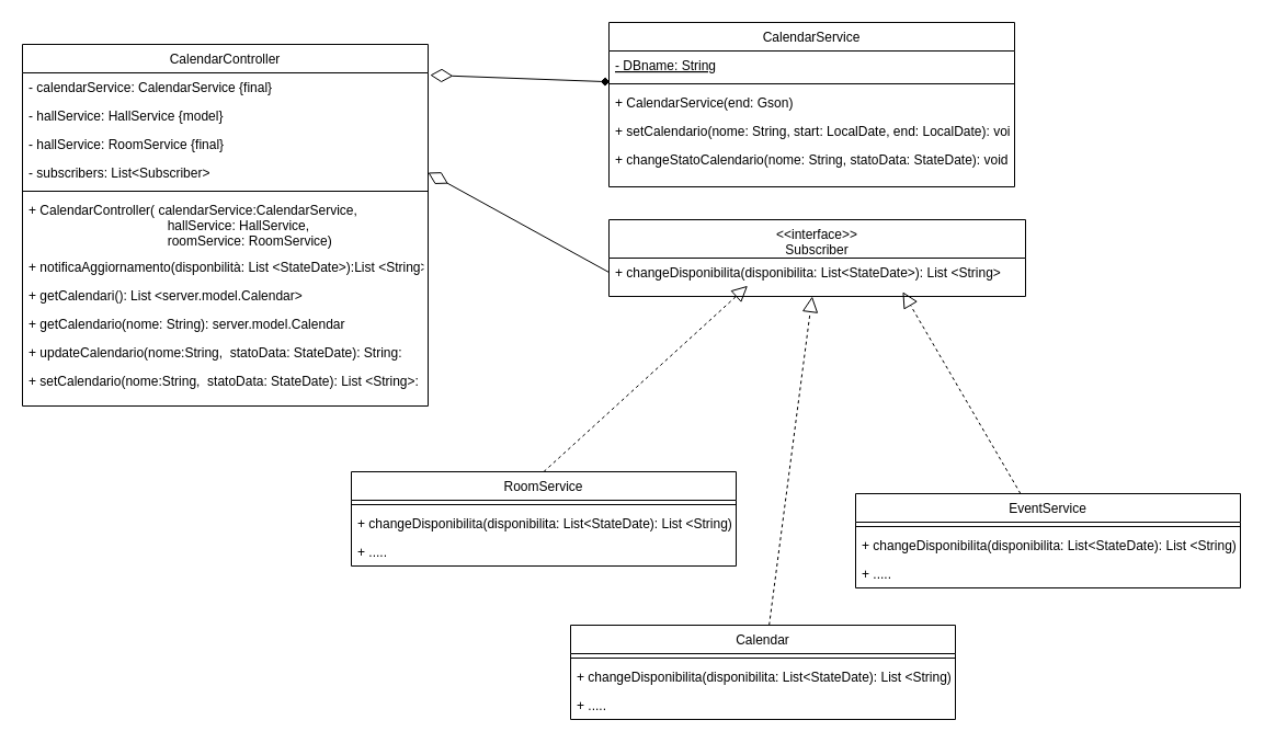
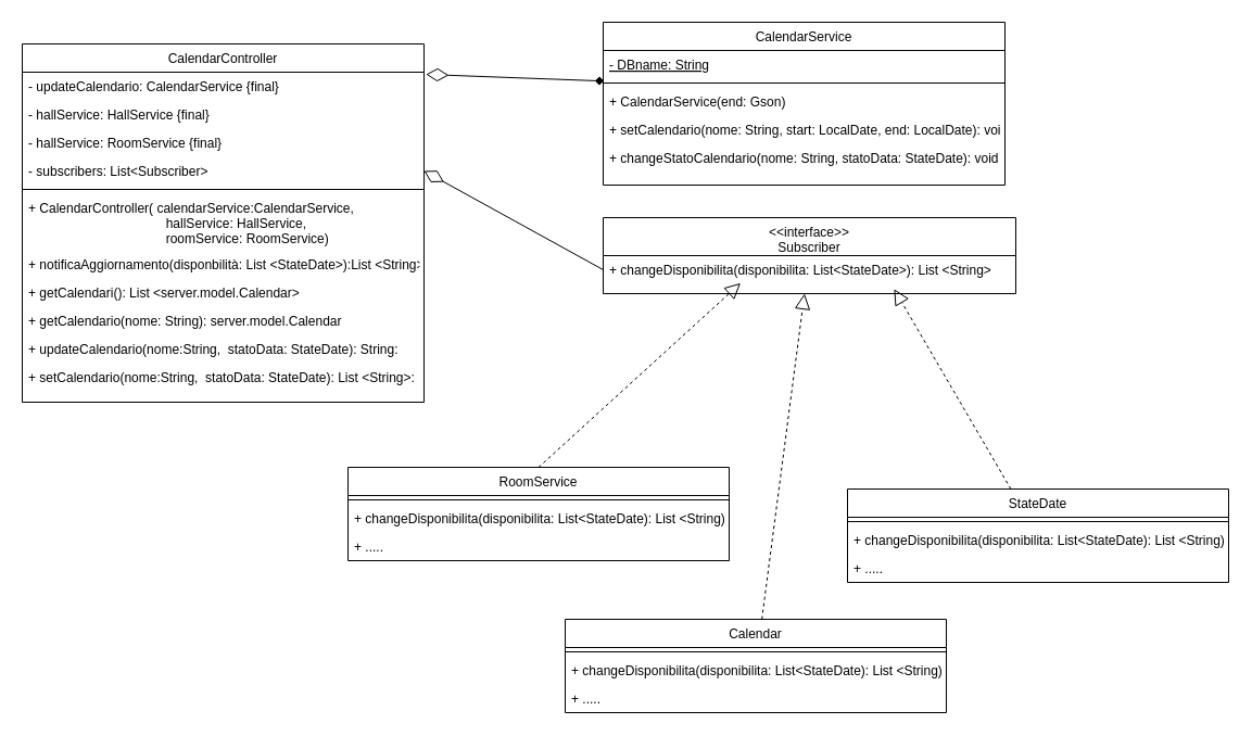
  <mxCell id="0" />
  <mxCell id="1" parent="0" />
  <mxCell id="2" value="&lt;&lt;interface&gt;&gt; &#10;Subscriber" style="swimlane;fontStyle=0;align=center;verticalAlign=top;childLayout=stackLayout;horizontal=1;startSize=35;horizontalStack=0;resizeParent=1;resizeLast=0;collapsible=1;marginBottom=0;rounded=0;shadow=0;strokeWidth=1;" parent="1" vertex="1"><mxGeometry x="555" y="200" width="380" height="70" as="geometry"><mxRectangle x="130" y="380" width="160" height="26" as="alternateBounds" /></mxGeometry></mxCell>
  <mxCell id="3" value="+ changeDisponibilita(disponibilita: List&lt;StateDate&gt;): List &lt;String&gt;" style="text;align=left;verticalAlign=top;spacingLeft=4;spacingRight=4;overflow=hidden;rotatable=0;points=[[0,0.5],[1,0.5]];portConstraint=eastwest;" parent="2" vertex="1"><mxGeometry y="35" width="380" height="26" as="geometry" /></mxCell>
  <mxCell id="4" value="" style="endArrow=block;dashed=1;endFill=0;endSize=12;html=1;rounded=0;exitX=0.5;exitY=0;exitDx=0;exitDy=0;entryX=0.333;entryY=0.973;entryDx=0;entryDy=0;entryPerimeter=0;" parent="1" source="24" target="3" edge="1"><mxGeometry width="160" relative="1" as="geometry"><mxPoint x="480.593" y="443" as="sourcePoint" /><mxPoint x="650" y="120" as="targetPoint" /></mxGeometry></mxCell>
  <mxCell id="5" value="Calendar" style="swimlane;fontStyle=0;align=center;verticalAlign=top;childLayout=stackLayout;horizontal=1;startSize=26;horizontalStack=0;resizeParent=1;resizeLast=0;collapsible=1;marginBottom=0;rounded=0;shadow=0;strokeWidth=1;" parent="1" vertex="1"><mxGeometry x="520" y="570" width="351" height="86" as="geometry"><mxRectangle x="230" y="140" width="160" height="26" as="alternateBounds" /></mxGeometry></mxCell>
  <mxCell id="6" value="" style="line;html=1;strokeWidth=1;align=left;verticalAlign=middle;spacingTop=-1;spacingLeft=3;spacingRight=3;rotatable=0;labelPosition=right;points=[];portConstraint=eastwest;" parent="5" vertex="1"><mxGeometry y="26" width="351" height="8" as="geometry" /></mxCell>
  <mxCell id="7" value="+ changeDisponibilita(disponibilita: List&lt;StateDate): List &lt;String)" style="text;align=left;verticalAlign=top;spacingLeft=4;spacingRight=4;overflow=hidden;rotatable=0;points=[[0,0.5],[1,0.5]];portConstraint=eastwest;" parent="5" vertex="1"><mxGeometry y="34" width="351" height="26" as="geometry" /></mxCell>
  <mxCell id="8" value="+ ....." style="text;align=left;verticalAlign=top;spacingLeft=4;spacingRight=4;overflow=hidden;rotatable=0;points=[[0,0.5],[1,0.5]];portConstraint=eastwest;" parent="5" vertex="1"><mxGeometry y="60" width="351" height="26" as="geometry" /></mxCell>
  <mxCell id="9" value="" style="endArrow=block;dashed=1;endFill=0;endSize=12;html=1;rounded=0;" parent="1" source="5" target="2" edge="1"><mxGeometry width="160" relative="1" as="geometry"><mxPoint x="950" y="828" as="sourcePoint" /><mxPoint x="648" y="943" as="targetPoint" /></mxGeometry></mxCell>
  <mxCell id="10" value="" style="endArrow=block;dashed=1;endFill=0;endSize=12;html=1;rounded=0;entryX=0.705;entryY=1.184;entryDx=0;entryDy=0;entryPerimeter=0;" parent="1" source="28" target="3" edge="1"><mxGeometry width="160" relative="1" as="geometry"><mxPoint x="900" y="440" as="sourcePoint" /><mxPoint x="1160" y="550" as="targetPoint" /></mxGeometry></mxCell>
  <mxCell id="11" value="" style="endArrow=none;html=1;rounded=0;startArrow=diamondThin;startFill=0;startSize=18;entryX=0;entryY=0.5;entryDx=0;entryDy=0;exitX=1;exitY=0.5;exitDx=0;exitDy=0;" parent="1" source="16" target="3" edge="1"><mxGeometry width="50" height="50" relative="1" as="geometry"><mxPoint x="390" y="105" as="sourcePoint" /><mxPoint x="550" y="100" as="targetPoint" /></mxGeometry></mxCell>
  <mxCell id="12" value="CalendarController" style="swimlane;fontStyle=0;align=center;verticalAlign=top;childLayout=stackLayout;horizontal=1;startSize=26;horizontalStack=0;resizeParent=1;resizeLast=0;collapsible=1;marginBottom=0;rounded=0;shadow=0;strokeWidth=1;" vertex="1" parent="1"><mxGeometry x="20" y="40" width="370" height="330" as="geometry"><mxRectangle x="230" y="140" width="160" height="26" as="alternateBounds" /></mxGeometry></mxCell>
- <mxCell id="13" value="- calendarService: CalendarService {final}" style="text;align=left;verticalAlign=top;spacingLeft=4;spacingRight=4;overflow=hidden;rotatable=0;points=[[0,0.5],[1,0.5]];portConstraint=eastwest;fontStyle=0" vertex="1" parent="12"><mxGeometry y="26" width="370" height="26" as="geometry" /></mxCell>
- <mxCell id="14" value="- hallService: HallService {model}" style="text;align=left;verticalAlign=top;spacingLeft=4;spacingRight=4;overflow=hidden;rotatable=0;points=[[0,0.5],[1,0.5]];portConstraint=eastwest;fontStyle=0" vertex="1" parent="12"><mxGeometry y="52" width="370" height="26" as="geometry" /></mxCell>
+ <mxCell id="13" value="- updateCalendario: CalendarService {final}" style="text;align=left;verticalAlign=top;spacingLeft=4;spacingRight=4;overflow=hidden;rotatable=0;points=[[0,0.5],[1,0.5]];portConstraint=eastwest;fontStyle=0" vertex="1" parent="12"><mxGeometry y="26" width="370" height="26" as="geometry" /></mxCell>
+ <mxCell id="14" value="- hallService: HallService {final}" style="text;align=left;verticalAlign=top;spacingLeft=4;spacingRight=4;overflow=hidden;rotatable=0;points=[[0,0.5],[1,0.5]];portConstraint=eastwest;fontStyle=0" vertex="1" parent="12"><mxGeometry y="52" width="370" height="26" as="geometry" /></mxCell>
  <mxCell id="15" value="- hallService: RoomService {final}" style="text;align=left;verticalAlign=top;spacingLeft=4;spacingRight=4;overflow=hidden;rotatable=0;points=[[0,0.5],[1,0.5]];portConstraint=eastwest;fontStyle=0" vertex="1" parent="12"><mxGeometry y="78" width="370" height="26" as="geometry" /></mxCell>
  <mxCell id="16" value="- subscribers: List&lt;Subscriber&gt;" style="text;align=left;verticalAlign=top;spacingLeft=4;spacingRight=4;overflow=hidden;rotatable=0;points=[[0,0.5],[1,0.5]];portConstraint=eastwest;fontStyle=0" vertex="1" parent="12"><mxGeometry y="104" width="370" height="26" as="geometry" /></mxCell>
  <mxCell id="17" value="" style="line;html=1;strokeWidth=1;align=left;verticalAlign=middle;spacingTop=-1;spacingLeft=3;spacingRight=3;rotatable=0;labelPosition=right;points=[];portConstraint=eastwest;" vertex="1" parent="12"><mxGeometry y="130" width="370" height="8" as="geometry" /></mxCell>
  <mxCell id="18" value="+ CalendarController( calendarService:CalendarService, &#10;                                      hallService: HallService,&#10;                                      roomService: RoomService)" style="text;align=left;verticalAlign=top;spacingLeft=4;spacingRight=4;overflow=hidden;rotatable=0;points=[[0,0.5],[1,0.5]];portConstraint=eastwest;" vertex="1" parent="12"><mxGeometry y="138" width="370" height="52" as="geometry" /></mxCell>
  <mxCell id="19" value="+ notificaAggiornamento(disponbilità: List &lt;StateDate&gt;):List &lt;String&gt;" style="text;align=left;verticalAlign=top;spacingLeft=4;spacingRight=4;overflow=hidden;rotatable=0;points=[[0,0.5],[1,0.5]];portConstraint=eastwest;fontStyle=0" vertex="1" parent="12"><mxGeometry y="190" width="370" height="26" as="geometry" /></mxCell>
  <mxCell id="20" value="+ getCalendari(): List &lt;server.model.Calendar&gt;" style="text;align=left;verticalAlign=top;spacingLeft=4;spacingRight=4;overflow=hidden;rotatable=0;points=[[0,0.5],[1,0.5]];portConstraint=eastwest;" vertex="1" parent="12"><mxGeometry y="216" width="370" height="26" as="geometry" /></mxCell>
  <mxCell id="21" value="+ getCalendario(nome: String): server.model.Calendar" style="text;align=left;verticalAlign=top;spacingLeft=4;spacingRight=4;overflow=hidden;rotatable=0;points=[[0,0.5],[1,0.5]];portConstraint=eastwest;" vertex="1" parent="12"><mxGeometry y="242" width="370" height="26" as="geometry" /></mxCell>
  <mxCell id="22" value="+ updateCalendario(nome:String,  statoData: StateDate): String: " style="text;align=left;verticalAlign=top;spacingLeft=4;spacingRight=4;overflow=hidden;rotatable=0;points=[[0,0.5],[1,0.5]];portConstraint=eastwest;" vertex="1" parent="12"><mxGeometry y="268" width="370" height="26" as="geometry" /></mxCell>
  <mxCell id="23" value="+ setCalendario(nome:String,  statoData: StateDate): List &lt;String&gt;: " style="text;align=left;verticalAlign=top;spacingLeft=4;spacingRight=4;overflow=hidden;rotatable=0;points=[[0,0.5],[1,0.5]];portConstraint=eastwest;" vertex="1" parent="12"><mxGeometry y="294" width="370" height="26" as="geometry" /></mxCell>
  <mxCell id="24" value="RoomService" style="swimlane;fontStyle=0;align=center;verticalAlign=top;childLayout=stackLayout;horizontal=1;startSize=26;horizontalStack=0;resizeParent=1;resizeLast=0;collapsible=1;marginBottom=0;rounded=0;shadow=0;strokeWidth=1;" vertex="1" parent="1"><mxGeometry x="320" y="430" width="351" height="86" as="geometry"><mxRectangle x="230" y="140" width="160" height="26" as="alternateBounds" /></mxGeometry></mxCell>
  <mxCell id="25" value="" style="line;html=1;strokeWidth=1;align=left;verticalAlign=middle;spacingTop=-1;spacingLeft=3;spacingRight=3;rotatable=0;labelPosition=right;points=[];portConstraint=eastwest;" vertex="1" parent="24"><mxGeometry y="26" width="351" height="8" as="geometry" /></mxCell>
  <mxCell id="26" value="+ changeDisponibilita(disponibilita: List&lt;StateDate): List &lt;String)" style="text;align=left;verticalAlign=top;spacingLeft=4;spacingRight=4;overflow=hidden;rotatable=0;points=[[0,0.5],[1,0.5]];portConstraint=eastwest;" vertex="1" parent="24"><mxGeometry y="34" width="351" height="26" as="geometry" /></mxCell>
  <mxCell id="27" value="+ ....." style="text;align=left;verticalAlign=top;spacingLeft=4;spacingRight=4;overflow=hidden;rotatable=0;points=[[0,0.5],[1,0.5]];portConstraint=eastwest;" vertex="1" parent="24"><mxGeometry y="60" width="351" height="26" as="geometry" /></mxCell>
- <mxCell id="28" value="EventService" style="swimlane;fontStyle=0;align=center;verticalAlign=top;childLayout=stackLayout;horizontal=1;startSize=26;horizontalStack=0;resizeParent=1;resizeLast=0;collapsible=1;marginBottom=0;rounded=0;shadow=0;strokeWidth=1;" vertex="1" parent="1"><mxGeometry x="780" y="450" width="351" height="86" as="geometry"><mxRectangle x="230" y="140" width="160" height="26" as="alternateBounds" /></mxGeometry></mxCell>
+ <mxCell id="28" value="StateDate" style="swimlane;fontStyle=0;align=center;verticalAlign=top;childLayout=stackLayout;horizontal=1;startSize=26;horizontalStack=0;resizeParent=1;resizeLast=0;collapsible=1;marginBottom=0;rounded=0;shadow=0;strokeWidth=1;" vertex="1" parent="1"><mxGeometry x="780" y="450" width="351" height="86" as="geometry"><mxRectangle x="230" y="140" width="160" height="26" as="alternateBounds" /></mxGeometry></mxCell>
  <mxCell id="29" value="" style="line;html=1;strokeWidth=1;align=left;verticalAlign=middle;spacingTop=-1;spacingLeft=3;spacingRight=3;rotatable=0;labelPosition=right;points=[];portConstraint=eastwest;" vertex="1" parent="28"><mxGeometry y="26" width="351" height="8" as="geometry" /></mxCell>
  <mxCell id="30" value="+ changeDisponibilita(disponibilita: List&lt;StateDate): List &lt;String)" style="text;align=left;verticalAlign=top;spacingLeft=4;spacingRight=4;overflow=hidden;rotatable=0;points=[[0,0.5],[1,0.5]];portConstraint=eastwest;" vertex="1" parent="28"><mxGeometry y="34" width="351" height="26" as="geometry" /></mxCell>
  <mxCell id="31" value="+ ....." style="text;align=left;verticalAlign=top;spacingLeft=4;spacingRight=4;overflow=hidden;rotatable=0;points=[[0,0.5],[1,0.5]];portConstraint=eastwest;" vertex="1" parent="28"><mxGeometry y="60" width="351" height="26" as="geometry" /></mxCell>
  <mxCell id="32" value="CalendarService" style="swimlane;fontStyle=0;align=center;verticalAlign=top;childLayout=stackLayout;horizontal=1;startSize=26;horizontalStack=0;resizeParent=1;resizeLast=0;collapsible=1;marginBottom=0;rounded=0;shadow=0;strokeWidth=1;" vertex="1" parent="1"><mxGeometry x="555" y="20" width="370" height="150" as="geometry"><mxRectangle x="230" y="140" width="160" height="26" as="alternateBounds" /></mxGeometry></mxCell>
  <mxCell id="33" value="- DBname: String" style="text;align=left;verticalAlign=top;spacingLeft=4;spacingRight=4;overflow=hidden;rotatable=0;points=[[0,0.5],[1,0.5]];portConstraint=eastwest;fontStyle=4" vertex="1" parent="32"><mxGeometry y="26" width="370" height="26" as="geometry" /></mxCell>
  <mxCell id="34" value="" style="line;html=1;strokeWidth=1;align=left;verticalAlign=middle;spacingTop=-1;spacingLeft=3;spacingRight=3;rotatable=0;labelPosition=right;points=[];portConstraint=eastwest;" vertex="1" parent="32"><mxGeometry y="52" width="370" height="8" as="geometry" /></mxCell>
  <mxCell id="35" value="+ CalendarService(end: Gson)" style="text;align=left;verticalAlign=top;spacingLeft=4;spacingRight=4;overflow=hidden;rotatable=0;points=[[0,0.5],[1,0.5]];portConstraint=eastwest;" vertex="1" parent="32"><mxGeometry y="60" width="370" height="26" as="geometry" /></mxCell>
  <mxCell id="36" value="+ setCalendario(nome: String, start: LocalDate, end: LocalDate): void" style="text;align=left;verticalAlign=top;spacingLeft=4;spacingRight=4;overflow=hidden;rotatable=0;points=[[0,0.5],[1,0.5]];portConstraint=eastwest;" vertex="1" parent="32"><mxGeometry y="86" width="370" height="26" as="geometry" /></mxCell>
  <mxCell id="37" value="+ changeStatoCalendario(nome: String, statoData: StateDate): void" style="text;align=left;verticalAlign=top;spacingLeft=4;spacingRight=4;overflow=hidden;rotatable=0;points=[[0,0.5],[1,0.5]];portConstraint=eastwest;" vertex="1" parent="32"><mxGeometry y="112" width="370" height="26" as="geometry" /></mxCell>
  <mxCell id="38" value="" style="endArrow=diamond;html=1;rounded=0;startArrow=diamondThin;startFill=0;startSize=18;entryX=0.002;entryY=1.085;entryDx=0;entryDy=0;exitX=1.005;exitY=0.079;exitDx=0;exitDy=0;entryPerimeter=0;exitPerimeter=0;" edge="1" parent="1" source="13" target="33"><mxGeometry width="50" height="50" relative="1" as="geometry"><mxPoint x="400" y="167" as="sourcePoint" /><mxPoint x="565" y="288" as="targetPoint" /></mxGeometry></mxCell>
